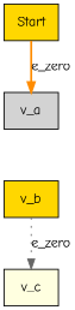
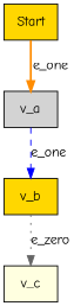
  digraph {
    fontname="Comic Neue"
    node [fillcolor=gold fontname="Comic Neue" shape=box style=filled]
    edge [fontname="Comic Neue"]
    n1 [label=Start]
    n2 [fillcolor=lightgrey label=v_a]
    n3 [label=v_b]
    n4 [fillcolor=lightyellow label=v_c]
-   n1 -> n2 [color=darkorange label=e_zero style=bold]
+   n1 -> n2 [color=darkorange label=e_one style=bold]
+   n2 -> n3 [color=blue label=e_one style=dashed]
    n3 -> n4 [color=gray40 label=e_zero style=dotted]
  }
